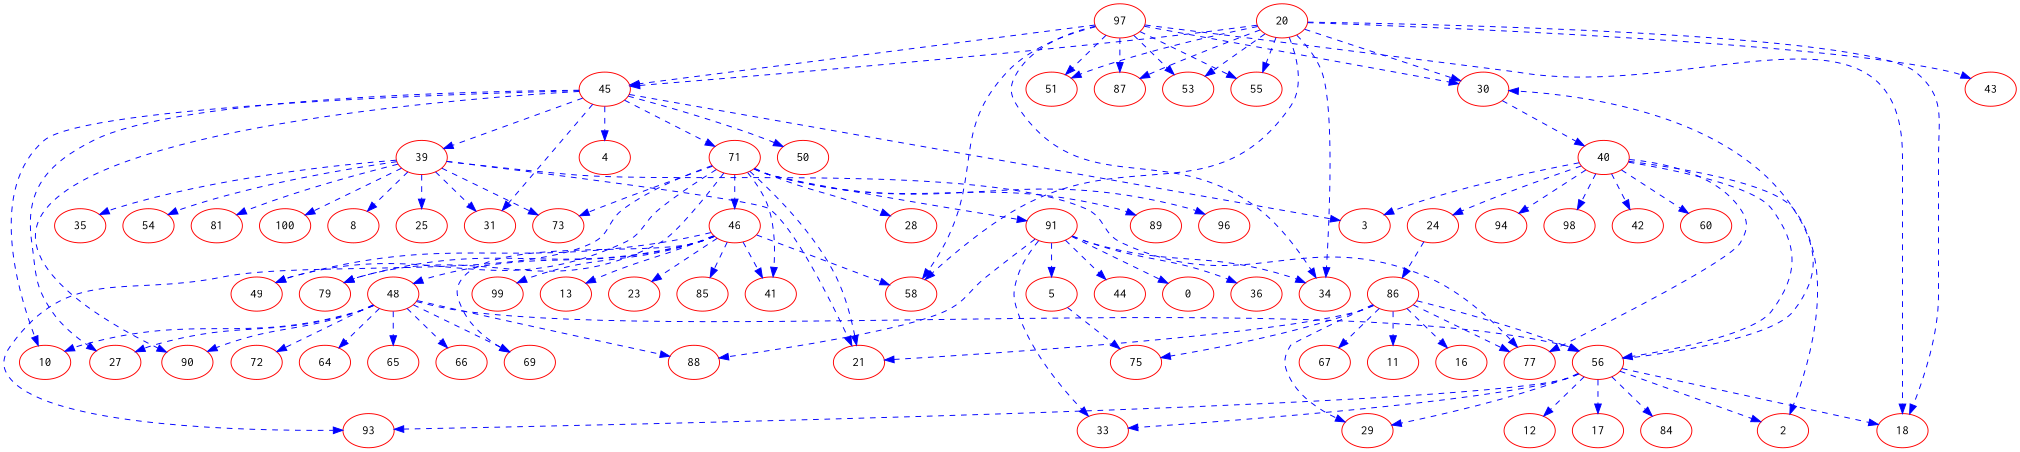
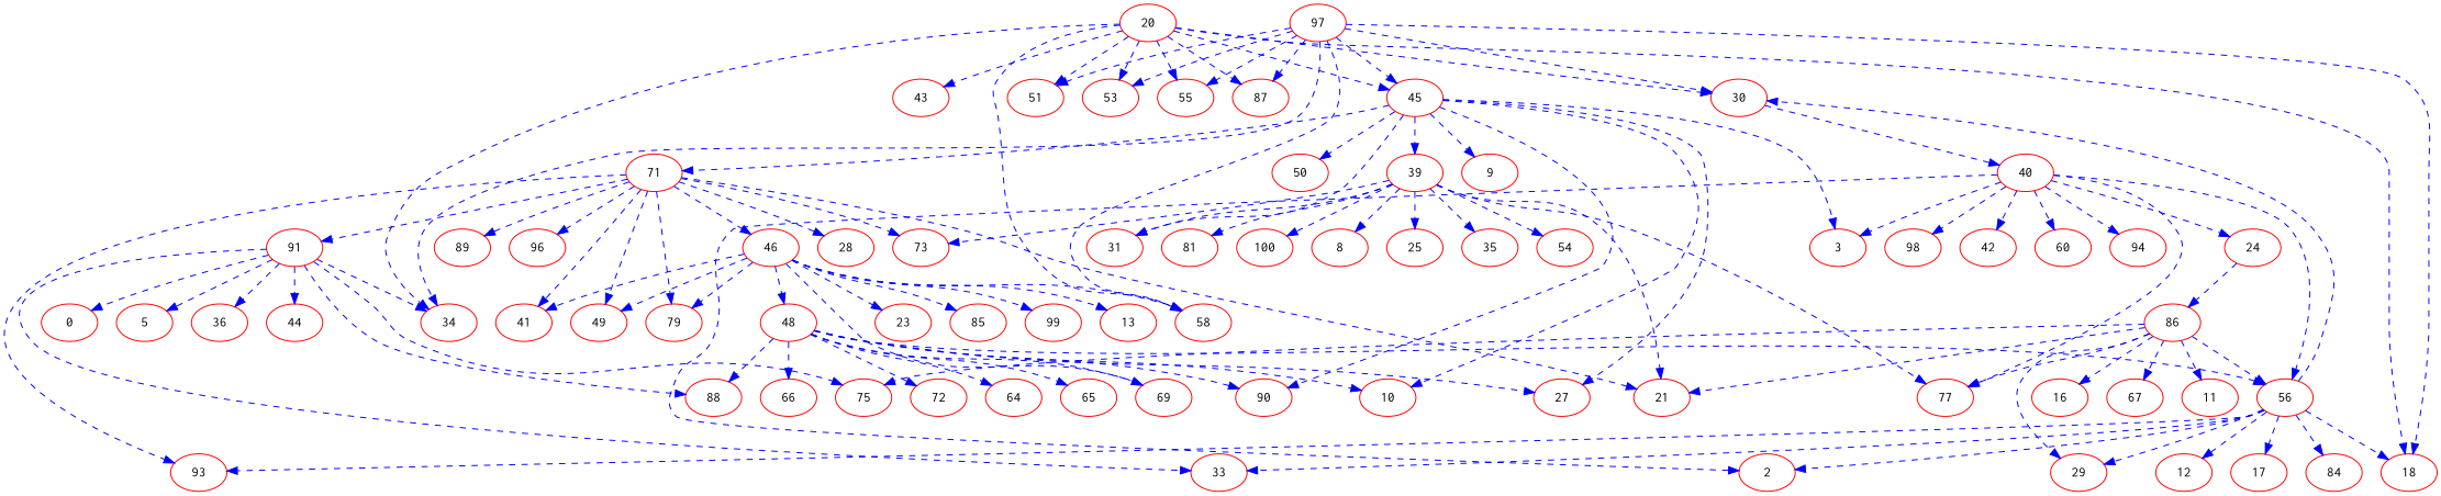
  digraph {
    rankdir=TB
    node [color=Red fontname=Courier]
    edge [color=Blue style=dashed]
    20
    18
    30
    34
    43
    45
    51
    53
    55
    58
    87
    40
    39
    31
    3
-   9 [label=4]
+   9
    10
    27
    50
    71
    90
    8
    21
    25
    35
    54
    73
    77
    81
    100
    93
    46
    41
    49
    79
    28
    89
    91
    96
    2
    24
    42
    56
    60
    94
    98
    86
    12
    17
    29
    33
    84
    69
    13
    23
    48
    85
    99
    88
    75
    0
    5
    36
    44
    64
    65
    66
    72
    11
    16
    67
    97
    20 -> 18
    20 -> 30
    20 -> 34
    20 -> 43
    20 -> 45
    20 -> 51
    20 -> 53
    20 -> 55
    20 -> 58
    20 -> 87
    30 -> 40
    45 -> 39
    45 -> 31
    45 -> 3
    45 -> 9
    45 -> 10
    45 -> 27
    45 -> 50
    45 -> 71
    45 -> 90
    40 -> 3
    40 -> 77
    40 -> 2
    40 -> 24
    40 -> 42
    40 -> 56
    40 -> 60
    40 -> 94
    40 -> 98
    39 -> 31
    39 -> 8
    39 -> 21
    39 -> 25
    39 -> 35
    39 -> 54
    39 -> 73
    39 -> 77
    39 -> 81
    39 -> 100
    71 -> 21
    71 -> 73
    71 -> 93
    71 -> 46
    71 -> 41
    71 -> 49
    71 -> 79
    71 -> 28
    71 -> 89
    71 -> 91
    71 -> 96
    46 -> 58
    46 -> 41
    46 -> 49
    46 -> 79
    46 -> 69
    46 -> 13
    46 -> 23
    46 -> 48
    46 -> 85
    46 -> 99
    91 -> 34
    91 -> 33
    91 -> 88
-   5 -> 75
+   91 -> 75
    91 -> 0
    91 -> 5
    91 -> 36
    91 -> 44
    24 -> 86
    56 -> 18
    56 -> 30
    56 -> 93
    56 -> 2
    56 -> 12
    56 -> 17
    56 -> 29
    56 -> 33
    56 -> 84
    86 -> 21
    86 -> 77
    86 -> 56
    86 -> 29
    86 -> 75
    86 -> 11
    86 -> 16
    86 -> 67
    48 -> 10
    48 -> 27
    48 -> 90
    48 -> 56
    48 -> 69
    48 -> 88
    48 -> 64
    48 -> 65
    48 -> 66
    48 -> 72
    97 -> 18
    97 -> 30
    97 -> 34
    97 -> 45
    97 -> 51
    97 -> 53
    97 -> 55
    97 -> 58
    97 -> 87
  }
